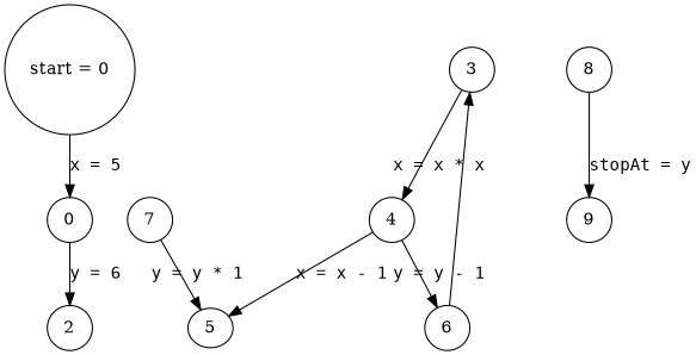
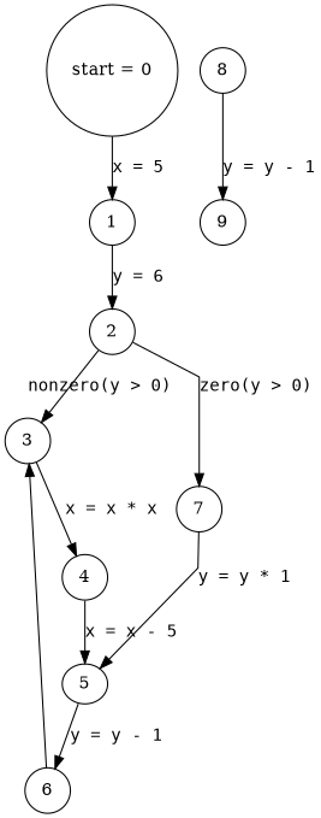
  digraph {
    splines=false
    node [shape=circle]
    edge [fontname=Monospace]
    n1 [label="start = 0"]
-   1 [height=.3 width=.3 label=0]
+   1 [height=.3 width=.3]
    2 [height=.3 width=.3]
    3 [height=.3 width=.3]
    7 [height=.3 width=.3]
    4 [height=.3 width=.3]
    5 [height=.3 shape=ellipse width=.3]
    8 [height=.3 width=.3]
    9 [height=.3 width=.3]
    6 [height=.3 width=.3]
    n1 -> 1 [label="x = 5"]
    1 -> 2 [label="y = 6"]
+   2 -> 3 [label="nonzero(y > 0)" labeljust=l]
+   2 -> 7 [label="zero(y > 0)" labeljust=r]
    3 -> 4 [label="x = x * x"]
    7 -> 5 [label="y = y * 1"]
-   4 -> 5 [label="x = x - 1"]
-   4 -> 6 [label="y = y - 1"]
-   8 -> 9 [label="stopAt = y"]
+   4 -> 5 [label="x = x - 5"]
+   5 -> 6 [label="y = y - 1"]
+   8 -> 9 [label="y = y - 1"]
    6 -> 3 [weight=.1]
  }
